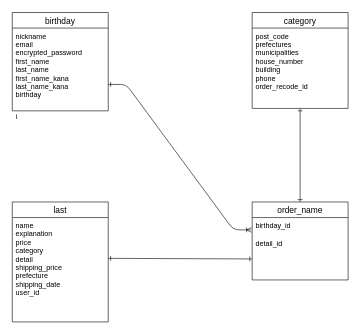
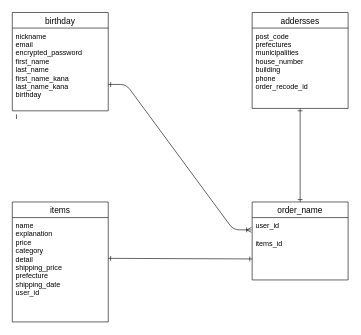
  <mxCell id="0" />
  <mxCell id="1" parent="0" />
  <mxCell id="2" value="birthday" style="swimlane;fontStyle=0;childLayout=stackLayout;horizontal=1;startSize=26;horizontalStack=0;resizeParent=1;resizeParentMax=0;resizeLast=0;collapsible=1;marginBottom=0;align=center;fontSize=14;" vertex="1" parent="1"><mxGeometry x="20" y="20" width="160" height="164" as="geometry" /></mxCell>
  <mxCell id="3" value="nickname &#10;email&#10;encrypted_password&#10;first_name&#10;last_name&#10;first_name_kana&#10;last_name_kana&#10;birthday" style="text;strokeColor=none;fillColor=none;spacingLeft=4;spacingRight=4;overflow=hidden;rotatable=0;points=[[0,0.5],[1,0.5]];portConstraint=eastwest;fontSize=12;" vertex="1" parent="2"><mxGeometry y="26" width="160" height="134" as="geometry" /></mxCell>
  <mxCell id="4" value="i" style="text;strokeColor=none;fillColor=none;spacingLeft=4;spacingRight=4;overflow=hidden;rotatable=0;points=[[0,0.5],[1,0.5]];portConstraint=eastwest;fontSize=12;" vertex="1" parent="2"><mxGeometry y="160" width="160" height="4" as="geometry" /></mxCell>
- <mxCell id="5" value="last" style="swimlane;fontStyle=0;childLayout=stackLayout;horizontal=1;startSize=26;horizontalStack=0;resizeParent=1;resizeParentMax=0;resizeLast=0;collapsible=1;marginBottom=0;align=center;fontSize=14;" vertex="1" parent="1"><mxGeometry x="20" y="336" width="160" height="200" as="geometry" /></mxCell>
+ <mxCell id="5" value="items" style="swimlane;fontStyle=0;childLayout=stackLayout;horizontal=1;startSize=26;horizontalStack=0;resizeParent=1;resizeParentMax=0;resizeLast=0;collapsible=1;marginBottom=0;align=center;fontSize=14;" vertex="1" parent="1"><mxGeometry x="20" y="336" width="160" height="200" as="geometry" /></mxCell>
  <mxCell id="6" value="name &#10;explanation &#10;price &#10;category&#10;detail &#10;shipping_price &#10;prefecture&#10;shipping_date&#10;user_id" style="text;strokeColor=none;fillColor=none;spacingLeft=4;spacingRight=4;overflow=hidden;rotatable=0;points=[[0,0.5],[1,0.5]];portConstraint=eastwest;fontSize=12;" vertex="1" parent="5"><mxGeometry y="26" width="160" height="174" as="geometry" /></mxCell>
- <mxCell id="7" value="category" style="swimlane;fontStyle=0;childLayout=stackLayout;horizontal=1;startSize=26;horizontalStack=0;resizeParent=1;resizeParentMax=0;resizeLast=0;collapsible=1;marginBottom=0;align=center;fontSize=14;" vertex="1" parent="1"><mxGeometry x="420" y="20" width="160" height="160" as="geometry" /></mxCell>
+ <mxCell id="7" value="addersses" style="swimlane;fontStyle=0;childLayout=stackLayout;horizontal=1;startSize=26;horizontalStack=0;resizeParent=1;resizeParentMax=0;resizeLast=0;collapsible=1;marginBottom=0;align=center;fontSize=14;" vertex="1" parent="1"><mxGeometry x="420" y="20" width="160" height="160" as="geometry" /></mxCell>
  <mxCell id="8" value="post_code &#10;prefectures&#10;municipalities &#10;house_number &#10;building &#10;phone&#10;order_recode_id" style="text;strokeColor=none;fillColor=none;spacingLeft=4;spacingRight=4;overflow=hidden;rotatable=0;points=[[0,0.5],[1,0.5]];portConstraint=eastwest;fontSize=12;" vertex="1" parent="7"><mxGeometry y="26" width="160" height="134" as="geometry" /></mxCell>
  <mxCell id="9" value="order_name" style="swimlane;fontStyle=0;childLayout=stackLayout;horizontal=1;startSize=26;horizontalStack=0;resizeParent=1;resizeParentMax=0;resizeLast=0;collapsible=1;marginBottom=0;align=center;fontSize=14;" vertex="1" parent="1"><mxGeometry x="420" y="336" width="160" height="130" as="geometry" /></mxCell>
- <mxCell id="10" value="birthday_id" style="text;strokeColor=none;fillColor=none;spacingLeft=4;spacingRight=4;overflow=hidden;rotatable=0;points=[[0,0.5],[1,0.5]];portConstraint=eastwest;fontSize=12;" vertex="1" parent="9"><mxGeometry y="26" width="160" height="30" as="geometry" /></mxCell>
- <mxCell id="11" value="detail_id&#10;" style="text;strokeColor=none;fillColor=none;spacingLeft=4;spacingRight=4;overflow=hidden;rotatable=0;points=[[0,0.5],[1,0.5]];portConstraint=eastwest;fontSize=12;" vertex="1" parent="9"><mxGeometry y="56" width="160" height="74" as="geometry" /></mxCell>
+ <mxCell id="10" value="user_id" style="text;strokeColor=none;fillColor=none;spacingLeft=4;spacingRight=4;overflow=hidden;rotatable=0;points=[[0,0.5],[1,0.5]];portConstraint=eastwest;fontSize=12;" vertex="1" parent="9"><mxGeometry y="26" width="160" height="30" as="geometry" /></mxCell>
+ <mxCell id="11" value="items_id&#10;" style="text;strokeColor=none;fillColor=none;spacingLeft=4;spacingRight=4;overflow=hidden;rotatable=0;points=[[0,0.5],[1,0.5]];portConstraint=eastwest;fontSize=12;" vertex="1" parent="9"><mxGeometry y="56" width="160" height="74" as="geometry" /></mxCell>
  <mxCell id="12" value="" style="edgeStyle=entityRelationEdgeStyle;fontSize=12;html=1;endArrow=ERoneToMany;startArrow=ERone;startFill=0;entryX=-0.008;entryY=0.683;entryDx=0;entryDy=0;entryPerimeter=0;" edge="1" parent="1" target="10"><mxGeometry width="100" height="100" relative="1" as="geometry"><mxPoint x="180" y="140" as="sourcePoint" /><mxPoint x="370" y="340" as="targetPoint" /></mxGeometry></mxCell>
  <mxCell id="13" value="" style="endArrow=ERone;html=1;rounded=0;entryX=0.5;entryY=0;entryDx=0;entryDy=0;startArrow=ERone;startFill=0;endFill=0;" edge="1" parent="1" target="9"><mxGeometry relative="1" as="geometry"><mxPoint x="500" y="180" as="sourcePoint" /><mxPoint x="680" y="191" as="targetPoint" /></mxGeometry></mxCell>
  <mxCell id="14" value="" style="endArrow=ERone;html=1;rounded=0;entryX=0;entryY=0.5;entryDx=0;entryDy=0;startArrow=ERone;startFill=0;endFill=0;" edge="1" parent="1"><mxGeometry relative="1" as="geometry"><mxPoint x="180" y="430" as="sourcePoint" /><mxPoint x="420" y="431" as="targetPoint" /></mxGeometry></mxCell>
